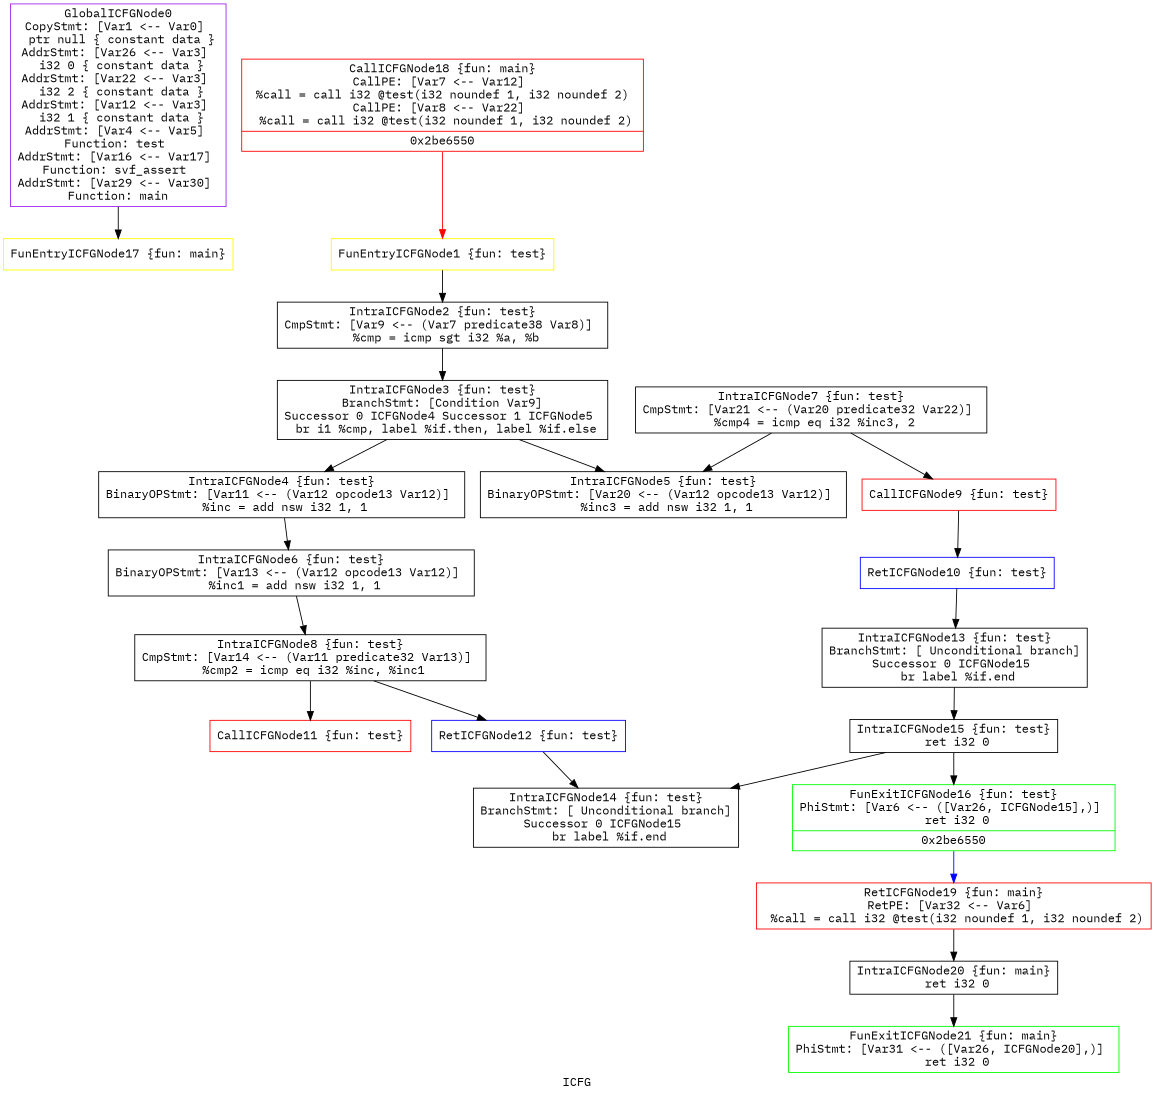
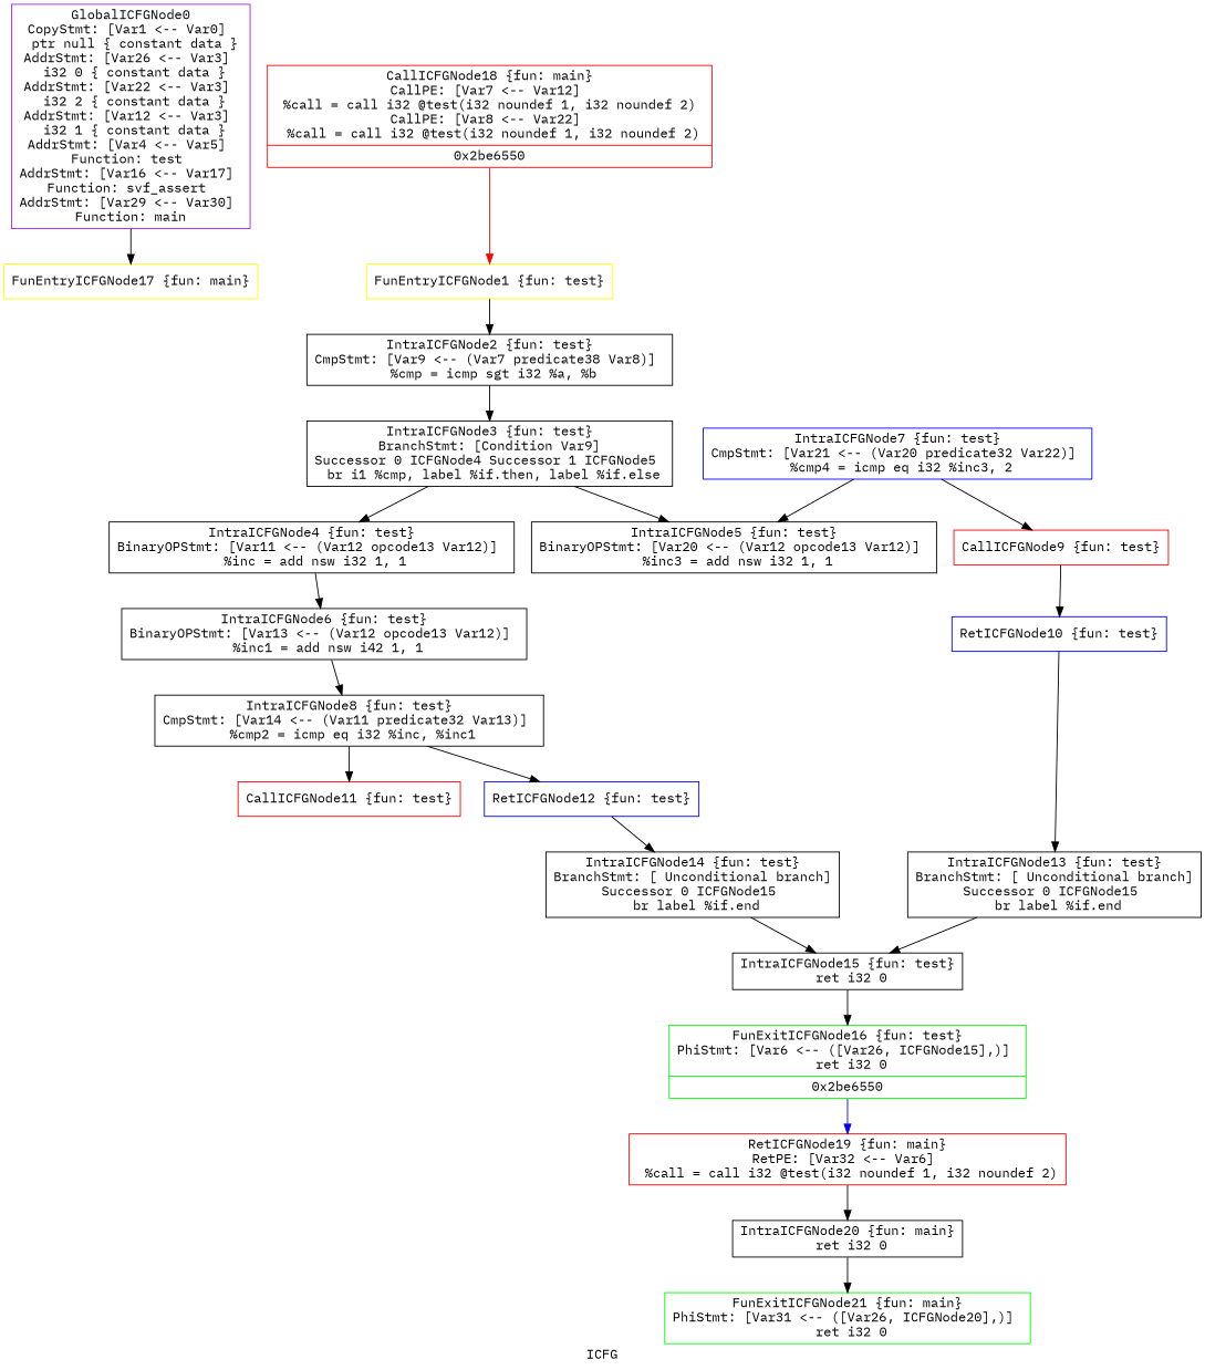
  digraph {
    fontname="IBM Plex Mono"
    label=ICFG
    node [color=black fontname="IBM Plex Mono" shape=record]
    edge [fontname="IBM Plex Mono" style=solid]
    n1 [color=purple label="{GlobalICFGNode0\nCopyStmt: [Var1 \<-- Var0]  \n ptr null \{ constant data \}\nAddrStmt: [Var26 \<-- Var3]  \n i32 0 \{ constant data \}\nAddrStmt: [Var22 \<-- Var3]  \n i32 2 \{ constant data \}\nAddrStmt: [Var12 \<-- Var3]  \n i32 1 \{ constant data \}\nAddrStmt: [Var4 \<-- Var5]  \nFunction: test \nAddrStmt: [Var16 \<-- Var17]  \nFunction: svf_assert \nAddrStmt: [Var29 \<-- Var30]  \nFunction: main }"]
    n2 [color=yellow label="{FunEntryICFGNode17 \{fun: main\}}"]
    n3 [color=red label="{CallICFGNode18 \{fun: main\}\nCallPE: [Var7 \<-- Var12]  \n   %call = call i32 @test(i32 noundef 1, i32 noundef 2) \nCallPE: [Var8 \<-- Var22]  \n   %call = call i32 @test(i32 noundef 1, i32 noundef 2) |{<s0>0x2be6550}}"]
    n4 [color=yellow label="{FunEntryICFGNode1 \{fun: test\}}"]
    n5 [label="{IntraICFGNode2 \{fun: test\}\nCmpStmt: [Var9 \<-- (Var7 predicate38 Var8)]  \n   %cmp = icmp sgt i32 %a, %b }"]
    n6 [label="{IntraICFGNode3 \{fun: test\}\nBranchStmt: [Condition Var9]\nSuccessor 0 ICFGNode4   Successor 1 ICFGNode5   \n   br i1 %cmp, label %if.then, label %if.else }"]
    n7 [label="{IntraICFGNode4 \{fun: test\}\nBinaryOPStmt: [Var11 \<-- (Var12 opcode13 Var12)]  \n   %inc = add nsw i32 1, 1 }"]
    n8 [label="{IntraICFGNode5 \{fun: test\}\nBinaryOPStmt: [Var20 \<-- (Var12 opcode13 Var12)]  \n   %inc3 = add nsw i32 1, 1 }"]
-   n9 [label="{IntraICFGNode6 \{fun: test\}\nBinaryOPStmt: [Var13 \<-- (Var12 opcode13 Var12)]  \n   %inc1 = add nsw i32 1, 1 }"]
+   n9 [label="{IntraICFGNode6 \{fun: test\}\nBinaryOPStmt: [Var13 \<-- (Var12 opcode13 Var12)]  \n   %inc1 = add nsw i42 1, 1 }"]
    n10 [label="{IntraICFGNode8 \{fun: test\}\nCmpStmt: [Var14 \<-- (Var11 predicate32 Var13)]  \n   %cmp2 = icmp eq i32 %inc, %inc1 }"]
-   n11 [label="{IntraICFGNode7 \{fun: test\}\nCmpStmt: [Var21 \<-- (Var20 predicate32 Var22)]  \n   %cmp4 = icmp eq i32 %inc3, 2 }"]
+   n11 [color=blue label="{IntraICFGNode7 \{fun: test\}\nCmpStmt: [Var21 \<-- (Var20 predicate32 Var22)]  \n   %cmp4 = icmp eq i32 %inc3, 2 }"]
    n12 [color=red label="{CallICFGNode9 \{fun: test\}}"]
    n13 [color=red label="{CallICFGNode11 \{fun: test\}}"]
    n14 [color=blue label="{RetICFGNode12 \{fun: test\}}"]
    n15 [color=blue label="{RetICFGNode10 \{fun: test\}}"]
    n16 [label="{IntraICFGNode13 \{fun: test\}\nBranchStmt: [ Unconditional branch]\nSuccessor 0 ICFGNode15   \n   br label %if.end }"]
    n17 [label="{IntraICFGNode14 \{fun: test\}\nBranchStmt: [ Unconditional branch]\nSuccessor 0 ICFGNode15   \n   br label %if.end }"]
    n18 [label="{IntraICFGNode15 \{fun: test\}\n   ret i32 0 }"]
    n19 [color=green label="{FunExitICFGNode16 \{fun: test\}\nPhiStmt: [Var6 \<-- ([Var26, ICFGNode15],)]  \n   ret i32 0 |{<s0>0x2be6550}}"]
    n20 [color=red label="{RetICFGNode19 \{fun: main\}\nRetPE: [Var32 \<-- Var6]  \n   %call = call i32 @test(i32 noundef 1, i32 noundef 2) }"]
    n21 [label="{IntraICFGNode20 \{fun: main\}\n   ret i32 0 }"]
    n22 [color=green label="{FunExitICFGNode21 \{fun: main\}\nPhiStmt: [Var31 \<-- ([Var26, ICFGNode20],)]  \n   ret i32 0 }"]
    n1 -> n2
    n3 -> n4 [color=red tailport=s0]
    n4 -> n5
    n5 -> n6
    n6 -> n7
    n6 -> n8
    n7 -> n9
    n9 -> n10
    n10 -> n13
    n10 -> n14
    n11 -> n8
    n11 -> n12
    n12 -> n15
    n14 -> n17
    n15 -> n16
    n16 -> n18
-   n18 -> n17
+   n17 -> n18
    n18 -> n19
    n19 -> n20 [color=blue tailport=s0]
    n20 -> n21
    n21 -> n22
  }
